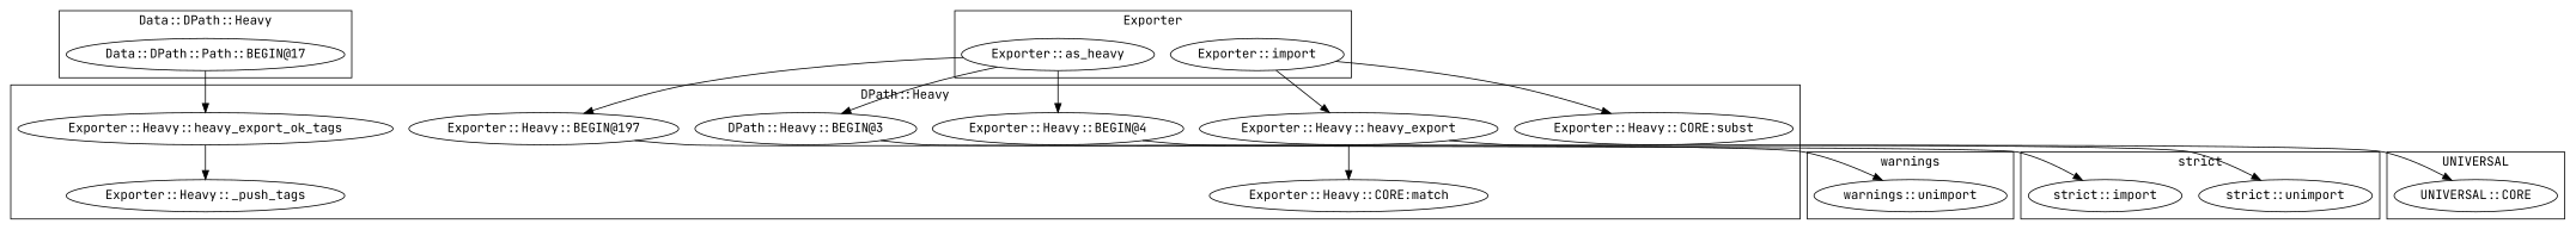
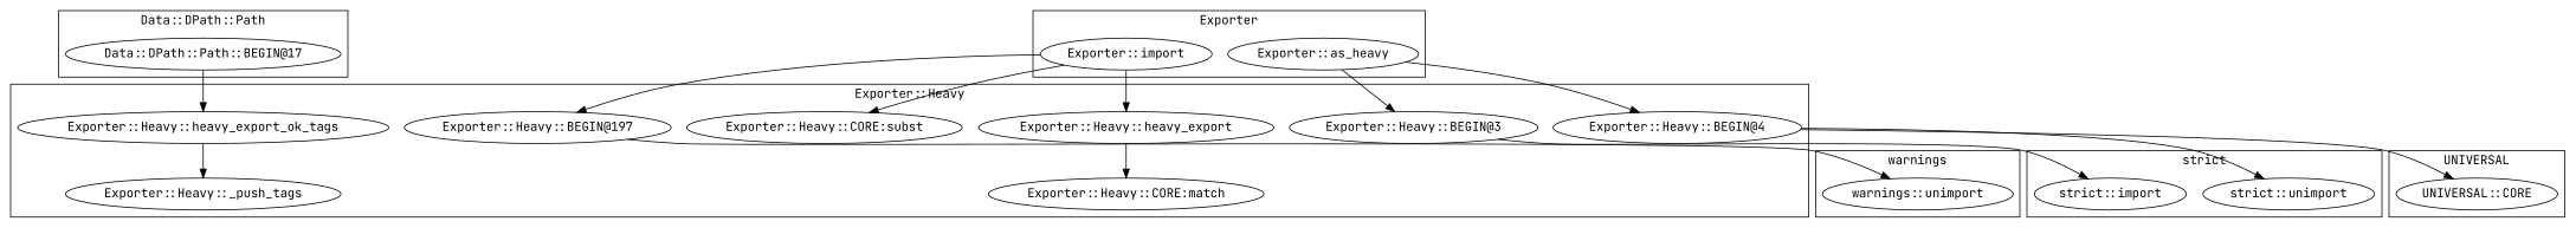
  digraph {
    fontname="JetBrains Mono"
    node [fontname="JetBrains Mono"]
    edge [fontname="JetBrains Mono"]
    "Data::DPath::Path::BEGIN@17"
    "warnings::unimport"
    "strict::import"
    "strict::unimport"
    n5 [label="UNIVERSAL::CORE"]
    "Exporter::Heavy::BEGIN@197"
    "Exporter::Heavy::_push_tags"
    "Exporter::Heavy::BEGIN@4"
    "Exporter::Heavy::CORE:subst"
    "Exporter::Heavy::heavy_export_ok_tags"
    "Exporter::Heavy::heavy_export"
    "Exporter::Heavy::CORE:match"
-   "Exporter::Heavy::BEGIN@3" [label="DPath::Heavy::BEGIN@3"]
+   "Exporter::Heavy::BEGIN@3"
    "Exporter::import"
    "Exporter::as_heavy"
    subgraph cluster_1 {
-     label="Data::DPath::Heavy"
+     label="Data::DPath::Path"
      "Data::DPath::Path::BEGIN@17"
    }
    subgraph cluster_2 {
      label=warnings
      "warnings::unimport"
    }
    subgraph cluster_3 {
      label="strict"
      "strict::import"
      "strict::unimport"
    }
    subgraph cluster_4 {
      label=UNIVERSAL
      n5
    }
    subgraph cluster_5 {
-     label="DPath::Heavy"
+     label="Exporter::Heavy"
      "Exporter::Heavy::BEGIN@197"
      "Exporter::Heavy::_push_tags"
      "Exporter::Heavy::BEGIN@4"
      "Exporter::Heavy::CORE:subst"
      "Exporter::Heavy::heavy_export_ok_tags"
      "Exporter::Heavy::heavy_export"
      "Exporter::Heavy::CORE:match"
      "Exporter::Heavy::BEGIN@3"
    }
    subgraph cluster_6 {
      label=Exporter
      "Exporter::import"
      "Exporter::as_heavy"
    }
    "Data::DPath::Path::BEGIN@17" -> "Exporter::Heavy::heavy_export_ok_tags"
    "Exporter::Heavy::BEGIN@197" -> "warnings::unimport"
    "Exporter::Heavy::BEGIN@4" -> "strict::unimport"
    "Exporter::Heavy::heavy_export_ok_tags" -> "Exporter::Heavy::_push_tags"
-   "Exporter::Heavy::heavy_export" -> n5
+   "Exporter::Heavy::BEGIN@4" -> n5
    "Exporter::Heavy::heavy_export" -> "Exporter::Heavy::CORE:match"
    "Exporter::Heavy::BEGIN@3" -> "strict::import"
    "Exporter::import" -> "Exporter::Heavy::CORE:subst"
    "Exporter::import" -> "Exporter::Heavy::heavy_export"
-   "Exporter::as_heavy" -> "Exporter::Heavy::BEGIN@197"
+   "Exporter::import" -> "Exporter::Heavy::BEGIN@197"
    "Exporter::as_heavy" -> "Exporter::Heavy::BEGIN@4"
    "Exporter::as_heavy" -> "Exporter::Heavy::BEGIN@3"
  }
